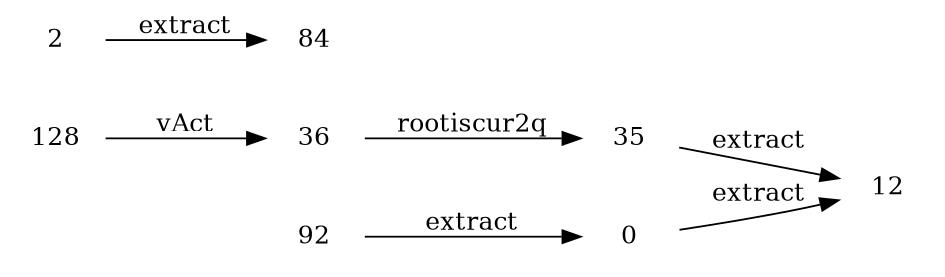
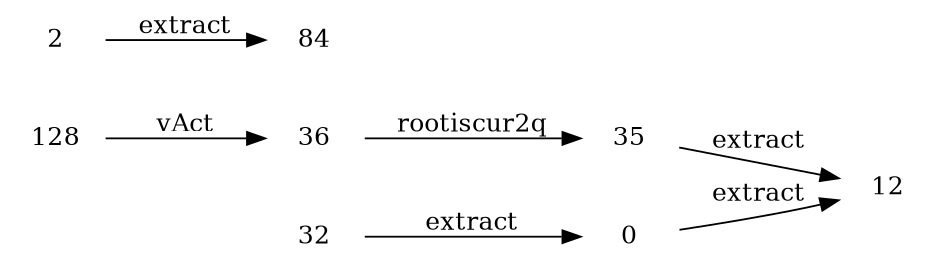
  digraph {
    rankdir=LR
    node [shape=plaintext]
    128
    36
    35
    12
-   32 [label=92]
+   32
    0
    2
    84
    128 -> 36 [label=vAct]
    36 -> 35 [label=rootiscur2q]
    35 -> 12 [label=extract]
    32 -> 0 [label=extract]
    0 -> 12 [label=extract]
    2 -> 84 [label=extract]
  }
